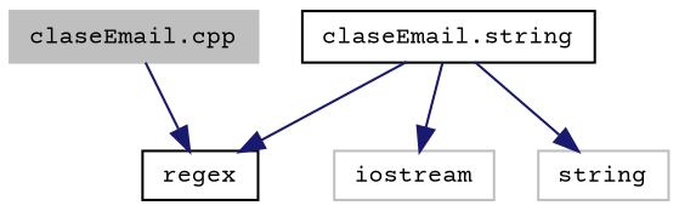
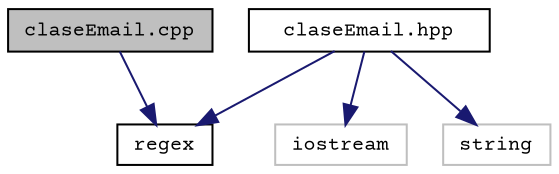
  digraph {
    fontname="Courier Prime"
    node [color=black fillcolor=white fontname="Courier Prime" fontsize=10 shape=record style=filled]
    edge [color=midnightblue fontname="Courier Prime" fontsize=10 labelfontname=Helvetica labelfontsize=10 style=solid]
-   n1 [color=grey75 fillcolor=grey75 fontcolor=black height=0.2 label="claseEmail.cpp" width=0.4]
+   n1 [fillcolor=grey75 fontcolor=black height=0.2 label="claseEmail.cpp" width=0.4]
    n2 [height=0.2 label=regex width=0.4]
-   n3 [height=0.2 label="claseEmail.string" width=0.4]
+   n3 [height=0.2 label="claseEmail.hpp" width=0.4]
    n4 [color=grey75 height=0.2 label=iostream width=0.4]
    n5 [color=grey75 height=0.2 label=string width=0.4]
    n1 -> n2
    n3 -> n2
    n3 -> n4
    n3 -> n5
  }
